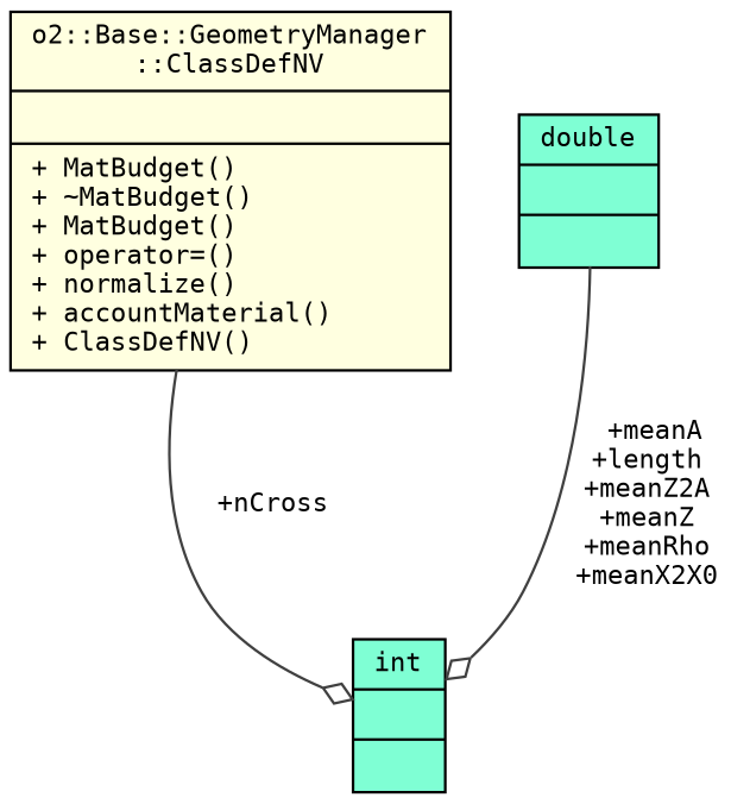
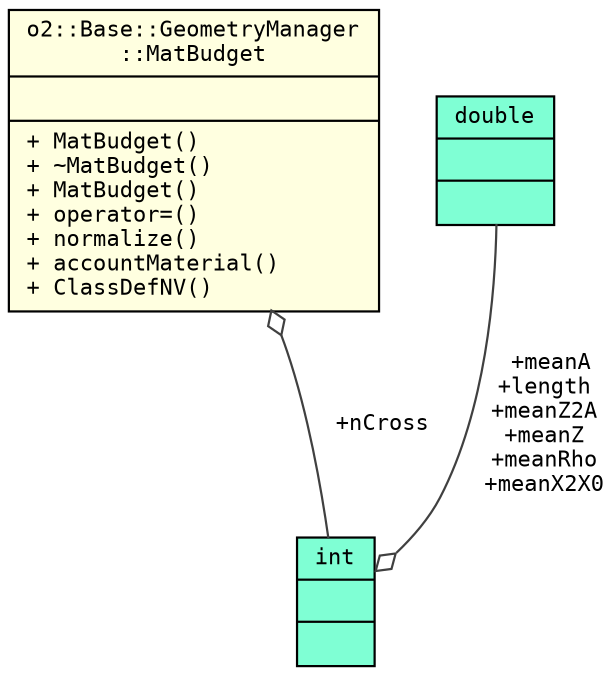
  digraph {
    fontname="DejaVu Sans Mono"
    node [color=black fillcolor=aquamarine fontname="DejaVu Sans Mono" fontsize=10 shape=record style=filled]
    edge [arrowhead=odiamond color=grey25 fontname="DejaVu Sans Mono" fontsize=10 labelfontname=Helvetica labelfontsize=10 style=solid]
-   n1 [fillcolor=lightyellow fontcolor=black height=0.2 label="{o2::Base::GeometryManager\l::ClassDefNV\n||+ MatBudget()\l+ ~MatBudget()\l+ MatBudget()\l+ operator=()\l+ normalize()\l+ accountMaterial()\l+ ClassDefNV()\l}" width=0.4]
+   n1 [fillcolor=lightyellow fontcolor=black height=0.2 label="{o2::Base::GeometryManager\l::MatBudget\n||+ MatBudget()\l+ ~MatBudget()\l+ MatBudget()\l+ operator=()\l+ normalize()\l+ accountMaterial()\l+ ClassDefNV()\l}" width=0.4]
    n2 [height=0.2 label="{double\n||}" width=0.4]
    n3 [height=0.2 label="{int\n||}" width=0.4]
    n2 -> n3 [label=" +meanA\n+length\n+meanZ2A\n+meanZ\n+meanRho\n+meanX2X0"]
-   n1 -> n3 [label=" +nCross"]
+   n3 -> n1 [label=" +nCross"]
  }
